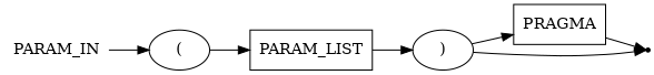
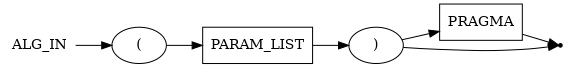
  digraph {
    rankdir=LR
    node [shape=oval]
-   n1 [label=PARAM_IN shape=plaintext]
+   n1 [label=ALG_IN shape=plaintext]
    n2 [label="("]
    n3 [label=PARAM_LIST shape=box]
    n4 [label=")"]
    n5 [label=PRAGMA shape=box]
    end [shape=point]
    n1 -> n2
    n2 -> n3
    n3 -> n4
    n4 -> n5
    n4 -> end
    n5 -> end
  }
